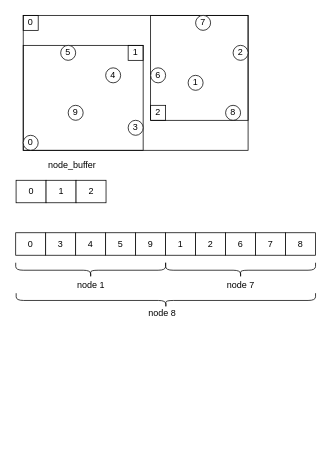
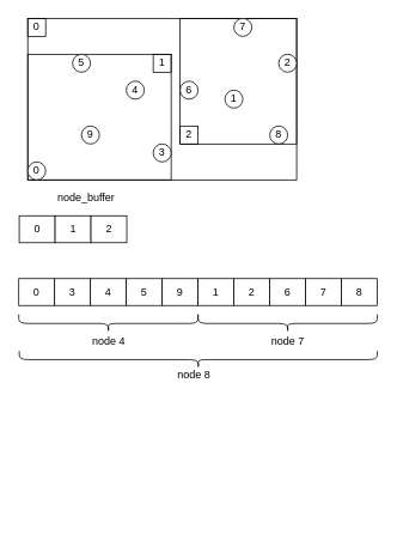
  <mxCell id="0" />
  <mxCell id="1" parent="0" />
  <mxCell id="2" value="" style="rounded=0;whiteSpace=wrap;html=1;fillColor=none;" parent="1" vertex="1"><mxGeometry x="30" y="20" width="300" height="180" as="geometry" /></mxCell>
  <mxCell id="3" value="" style="rounded=0;whiteSpace=wrap;html=1;fillColor=none;" parent="1" vertex="1"><mxGeometry x="200" y="20" width="130" height="140" as="geometry" /></mxCell>
  <mxCell id="4" value="" style="rounded=0;whiteSpace=wrap;html=1;fillColor=none;" parent="1" vertex="1"><mxGeometry x="30" y="60" width="160" height="140" as="geometry" /></mxCell>
  <mxCell id="5" value="5" style="ellipse;whiteSpace=wrap;html=1;aspect=fixed;connectable=0;allowArrows=0;resizable=0;" parent="1" vertex="1"><mxGeometry x="80" y="60" width="20" height="20" as="geometry" /></mxCell>
  <mxCell id="6" value="9" style="ellipse;whiteSpace=wrap;html=1;aspect=fixed;connectable=0;allowArrows=0;resizable=0;" parent="1" vertex="1"><mxGeometry x="90" y="140" width="20" height="20" as="geometry" /></mxCell>
  <mxCell id="7" value="3" style="ellipse;whiteSpace=wrap;html=1;aspect=fixed;connectable=0;allowArrows=0;resizable=0;" parent="1" vertex="1"><mxGeometry x="170" y="160" width="20" height="20" as="geometry" /></mxCell>
  <mxCell id="8" value="4" style="ellipse;whiteSpace=wrap;html=1;aspect=fixed;connectable=0;allowArrows=0;resizable=0;" parent="1" vertex="1"><mxGeometry x="140" y="90" width="20" height="20" as="geometry" /></mxCell>
  <mxCell id="9" value="1" style="ellipse;whiteSpace=wrap;html=1;aspect=fixed;connectable=0;allowArrows=0;resizable=0;" parent="1" vertex="1"><mxGeometry x="250" y="100" width="20" height="20" as="geometry" /></mxCell>
  <mxCell id="10" value="6" style="ellipse;whiteSpace=wrap;html=1;aspect=fixed;connectable=0;allowArrows=0;resizable=0;" parent="1" vertex="1"><mxGeometry x="200" y="90" width="20" height="20" as="geometry" /></mxCell>
  <mxCell id="11" value="7" style="ellipse;whiteSpace=wrap;html=1;aspect=fixed;connectable=0;allowArrows=0;resizable=0;" parent="1" vertex="1"><mxGeometry x="260" y="20" width="20" height="20" as="geometry" /></mxCell>
  <mxCell id="12" value="8" style="ellipse;whiteSpace=wrap;html=1;aspect=fixed;connectable=0;allowArrows=0;resizable=0;" parent="1" vertex="1"><mxGeometry x="300" y="140" width="20" height="20" as="geometry" /></mxCell>
  <mxCell id="13" value="2" style="ellipse;whiteSpace=wrap;html=1;aspect=fixed;connectable=0;allowArrows=0;resizable=0;" parent="1" vertex="1"><mxGeometry x="310" y="60" width="20" height="20" as="geometry" /></mxCell>
  <mxCell id="14" value="0" style="ellipse;whiteSpace=wrap;html=1;aspect=fixed;connectable=0;allowArrows=0;resizable=0;" parent="1" vertex="1"><mxGeometry x="30" y="180" width="20" height="20" as="geometry" /></mxCell>
  <mxCell id="15" value="0" style="rounded=0;whiteSpace=wrap;html=1;fillColor=none;" parent="1" vertex="1"><mxGeometry x="30" y="20" width="20" height="20" as="geometry" /></mxCell>
  <mxCell id="16" value="1" style="rounded=0;whiteSpace=wrap;html=1;fillColor=none;" parent="1" vertex="1"><mxGeometry x="170" y="60" width="20" height="20" as="geometry" /></mxCell>
  <mxCell id="17" value="2" style="rounded=0;whiteSpace=wrap;html=1;fillColor=none;" parent="1" vertex="1"><mxGeometry x="200" y="140" width="20" height="20" as="geometry" /></mxCell>
  <mxCell id="18" value="0" style="rounded=0;whiteSpace=wrap;html=1;" parent="1" vertex="1"><mxGeometry x="20" y="310" width="40" height="30" as="geometry" /></mxCell>
  <mxCell id="19" value="3" style="rounded=0;whiteSpace=wrap;html=1;" parent="1" vertex="1"><mxGeometry x="60" y="310" width="40" height="30" as="geometry" /></mxCell>
  <mxCell id="20" value="4" style="rounded=0;whiteSpace=wrap;html=1;" parent="1" vertex="1"><mxGeometry x="100" y="310" width="40" height="30" as="geometry" /></mxCell>
  <mxCell id="21" value="5" style="rounded=0;whiteSpace=wrap;html=1;" parent="1" vertex="1"><mxGeometry x="140" y="310" width="40" height="30" as="geometry" /></mxCell>
  <mxCell id="22" value="9" style="rounded=0;whiteSpace=wrap;html=1;" parent="1" vertex="1"><mxGeometry x="180" y="310" width="40" height="30" as="geometry" /></mxCell>
  <mxCell id="23" value="1" style="rounded=0;whiteSpace=wrap;html=1;" parent="1" vertex="1"><mxGeometry x="220" y="310" width="40" height="30" as="geometry" /></mxCell>
  <mxCell id="24" value="2" style="rounded=0;whiteSpace=wrap;html=1;" parent="1" vertex="1"><mxGeometry x="260" y="310" width="40" height="30" as="geometry" /></mxCell>
  <mxCell id="25" value="6" style="rounded=0;whiteSpace=wrap;html=1;" parent="1" vertex="1"><mxGeometry x="300" y="310" width="40" height="30" as="geometry" /></mxCell>
  <mxCell id="26" value="7" style="rounded=0;whiteSpace=wrap;html=1;" parent="1" vertex="1"><mxGeometry x="340" y="310" width="40" height="30" as="geometry" /></mxCell>
  <mxCell id="27" value="8" style="rounded=0;whiteSpace=wrap;html=1;" parent="1" vertex="1"><mxGeometry x="380" y="310" width="40" height="30" as="geometry" /></mxCell>
  <mxCell id="28" value="" style="shape=curlyBracket;whiteSpace=wrap;html=1;rounded=1;fillColor=#ffffff;rotation=-90;" parent="1" vertex="1"><mxGeometry x="110" y="260" width="20" height="200" as="geometry" /></mxCell>
  <mxCell id="29" value="" style="shape=curlyBracket;whiteSpace=wrap;html=1;rounded=1;fillColor=#ffffff;rotation=-90;" parent="1" vertex="1"><mxGeometry x="310" y="260" width="20" height="200" as="geometry" /></mxCell>
- <mxCell id="30" value="node 1" style="text;html=1;align=center;verticalAlign=middle;resizable=0;points=[];autosize=1;" parent="1" vertex="1"><mxGeometry x="95" y="370" width="50" height="20" as="geometry" /></mxCell>
+ <mxCell id="30" value="node 4" style="text;html=1;align=center;verticalAlign=middle;resizable=0;points=[];autosize=1;" parent="1" vertex="1"><mxGeometry x="95" y="370" width="50" height="20" as="geometry" /></mxCell>
  <mxCell id="31" value="node 7" style="text;html=1;align=center;verticalAlign=middle;resizable=0;points=[];autosize=1;" parent="1" vertex="1"><mxGeometry x="295" y="370" width="50" height="20" as="geometry" /></mxCell>
  <mxCell id="32" value="0" style="rounded=0;whiteSpace=wrap;html=1;" parent="1" vertex="1"><mxGeometry x="20.5" y="240" width="40" height="30" as="geometry" /></mxCell>
  <mxCell id="33" value="1" style="rounded=0;whiteSpace=wrap;html=1;" parent="1" vertex="1"><mxGeometry x="60.5" y="240" width="40" height="30" as="geometry" /></mxCell>
  <mxCell id="34" value="2" style="rounded=0;whiteSpace=wrap;html=1;" parent="1" vertex="1"><mxGeometry x="100.5" y="240" width="40" height="30" as="geometry" /></mxCell>
  <mxCell id="35" value="node_buffer" style="text;html=1;align=center;verticalAlign=middle;resizable=0;points=[];autosize=1;" parent="1" vertex="1"><mxGeometry x="55" y="210" width="80" height="20" as="geometry" /></mxCell>
  <mxCell id="36" value="" style="shape=curlyBracket;whiteSpace=wrap;html=1;rounded=1;fillColor=#ffffff;rotation=-90;" vertex="1" parent="1"><mxGeometry x="210.63" y="200.63" width="19.37" height="399.38" as="geometry" /></mxCell>
  <mxCell id="37" value="node 8" style="text;html=1;align=center;verticalAlign=middle;resizable=0;points=[];autosize=1;" vertex="1" parent="1"><mxGeometry x="190" y="408" width="50" height="20" as="geometry" /></mxCell>
